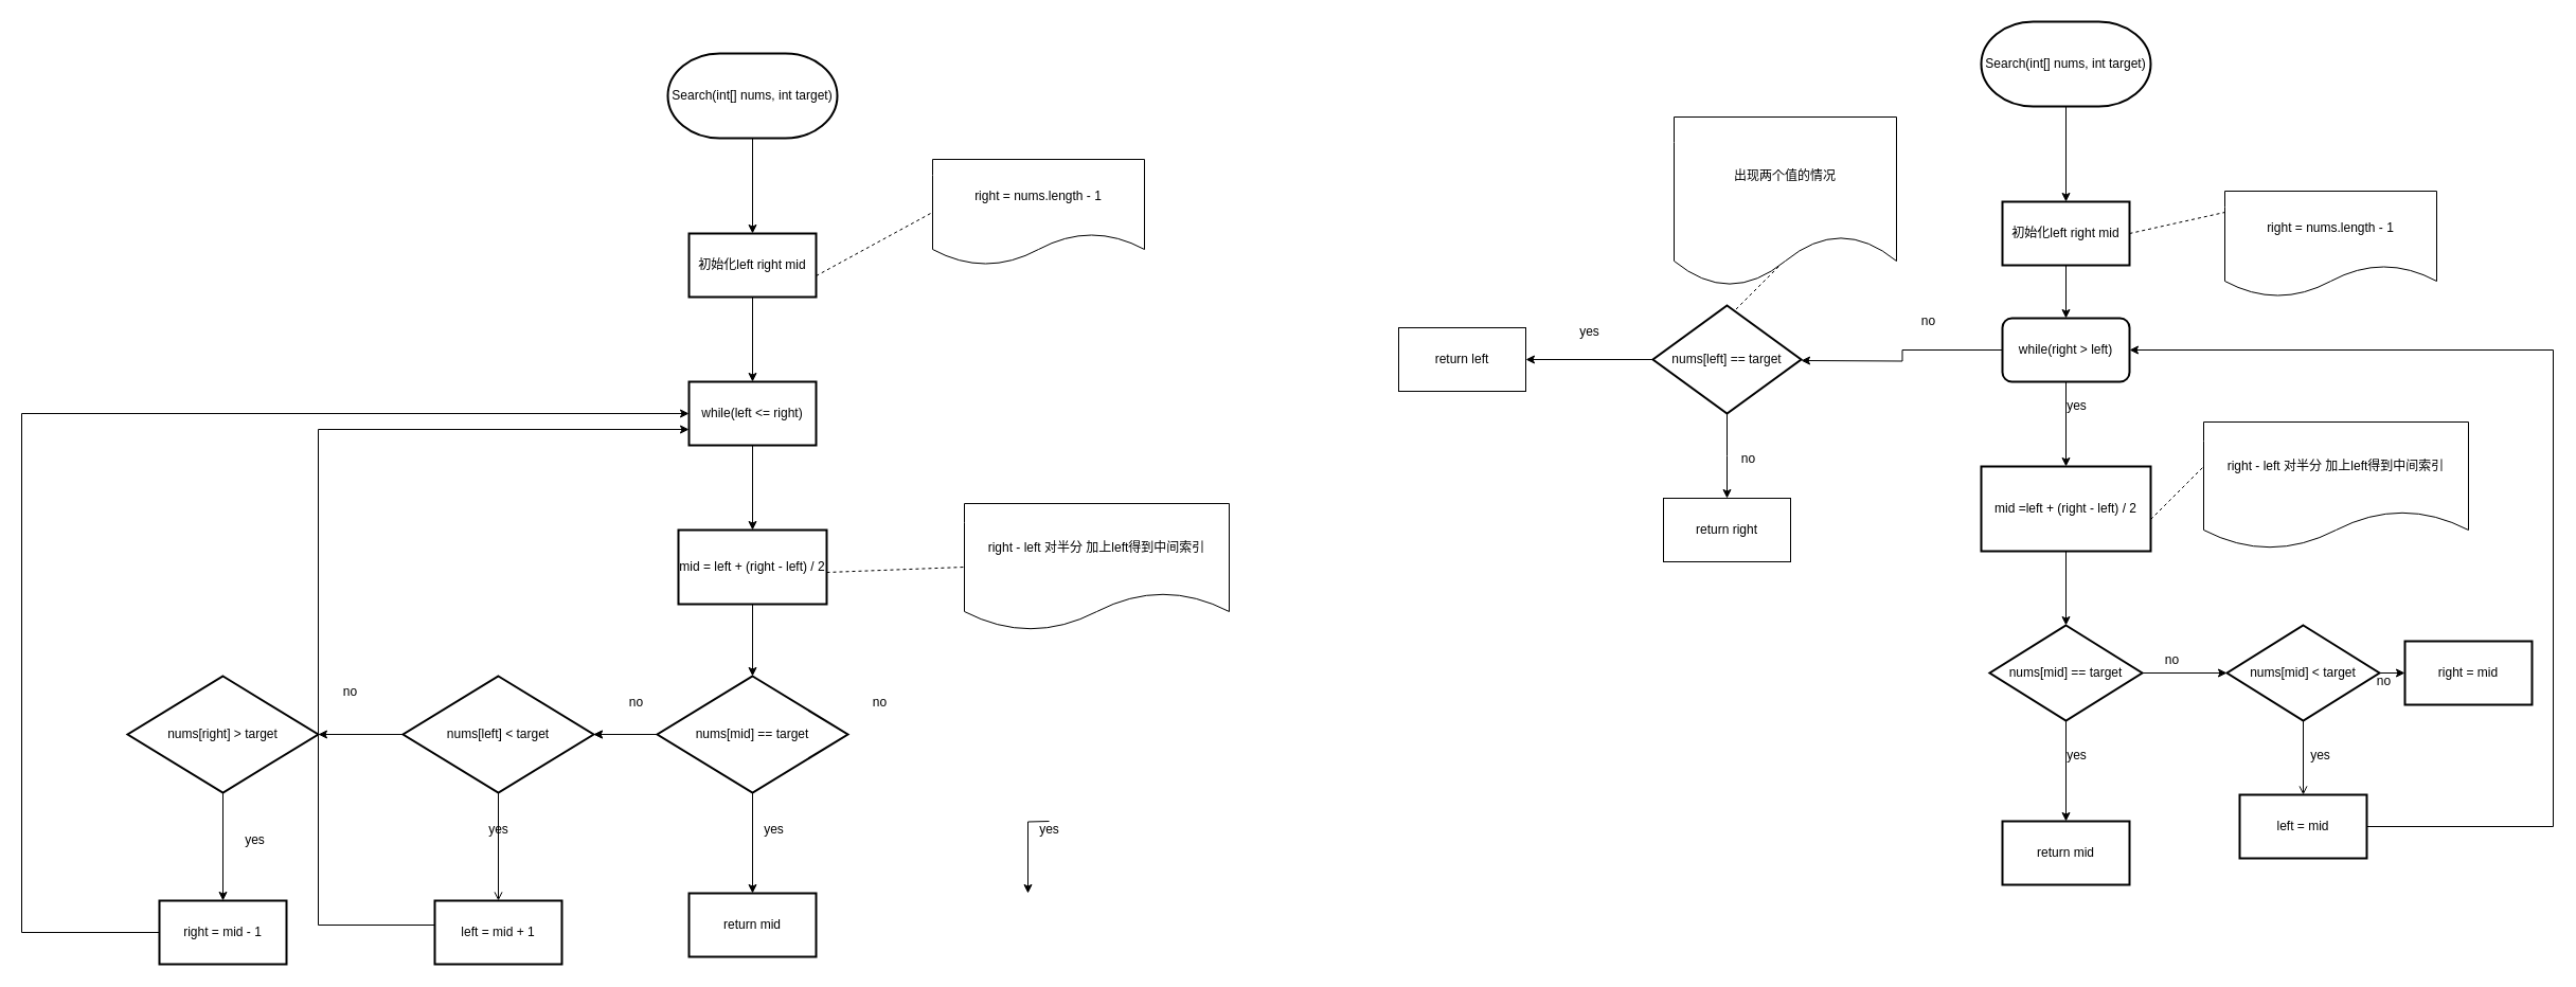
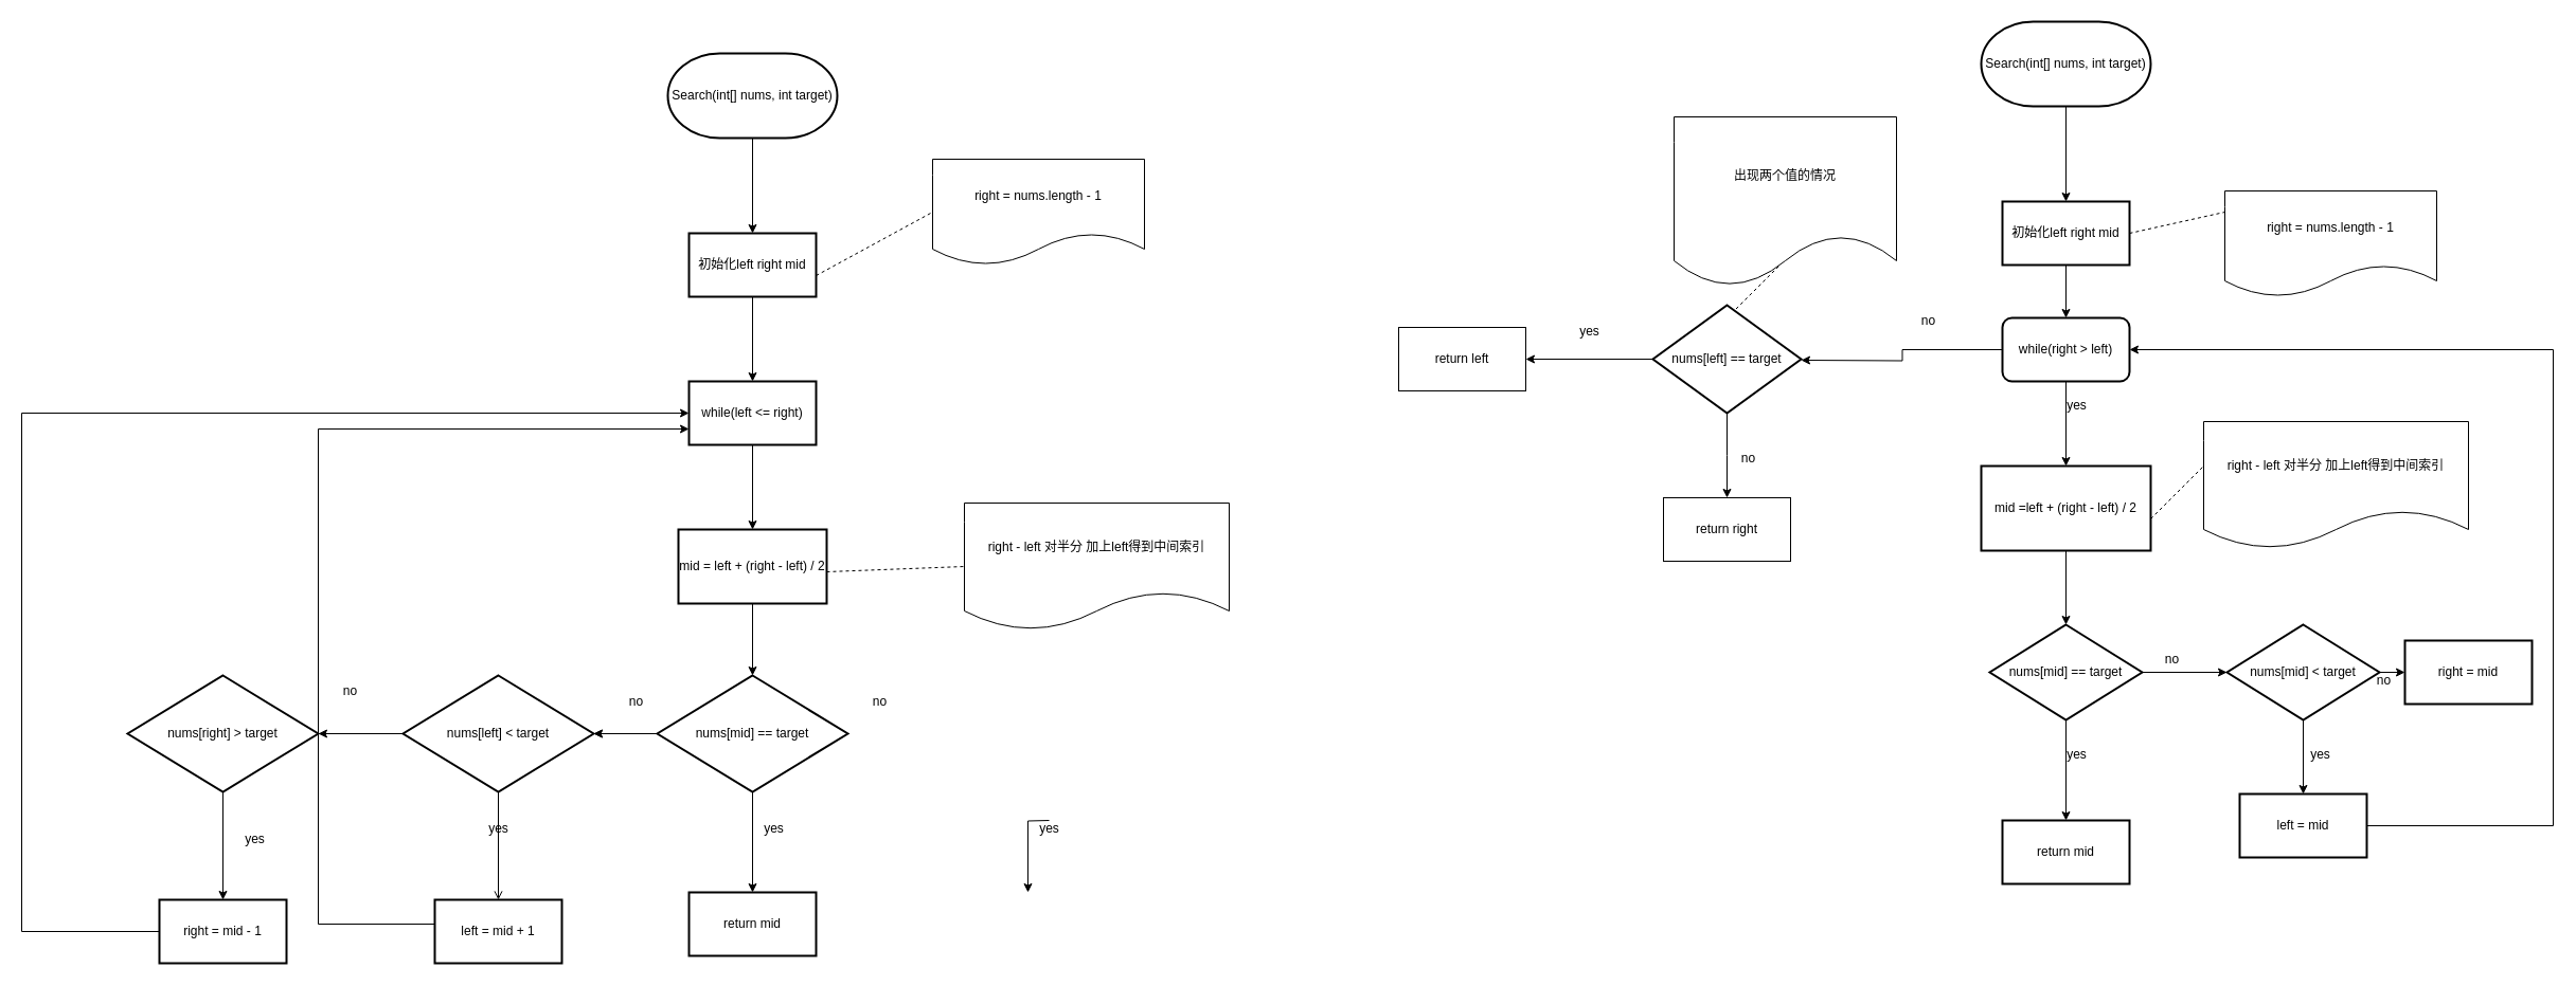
  <mxCell id="0" />
  <mxCell id="1" parent="0" />
  <mxCell id="2" value="" style="edgeStyle=orthogonalEdgeStyle;rounded=0;orthogonalLoop=1;jettySize=auto;html=1;" edge="1" parent="1" source="3" target="5"><mxGeometry relative="1" as="geometry" /></mxCell>
  <mxCell id="3" value="Search(int[] nums, int target)" style="strokeWidth=2;html=1;shape=mxgraph.flowchart.terminator;whiteSpace=wrap;" vertex="1" parent="1"><mxGeometry x="1870" y="20" width="160" height="80" as="geometry" /></mxCell>
  <mxCell id="4" value="" style="edgeStyle=orthogonalEdgeStyle;rounded=0;orthogonalLoop=1;jettySize=auto;html=1;" edge="1" parent="1" source="5" target="9"><mxGeometry relative="1" as="geometry" /></mxCell>
  <mxCell id="5" value="初始化left right mid" style="whiteSpace=wrap;html=1;strokeWidth=2;" vertex="1" parent="1"><mxGeometry x="1890" y="190" width="120" height="60" as="geometry" /></mxCell>
  <mxCell id="6" value="" style="endArrow=none;dashed=1;html=1;rounded=0;entryX=0;entryY=0;entryDx=0;entryDy=40;entryPerimeter=0;" edge="1" parent="1"><mxGeometry width="50" height="50" relative="1" as="geometry"><mxPoint x="2010" y="220" as="sourcePoint" /><mxPoint x="2100" y="200" as="targetPoint" /></mxGeometry></mxCell>
  <mxCell id="7" value="" style="edgeStyle=orthogonalEdgeStyle;rounded=0;orthogonalLoop=1;jettySize=auto;html=1;" edge="1" parent="1" source="9" target="11"><mxGeometry relative="1" as="geometry" /></mxCell>
  <mxCell id="8" value="" style="edgeStyle=orthogonalEdgeStyle;rounded=0;orthogonalLoop=1;jettySize=auto;html=1;" edge="1" parent="1" source="9"><mxGeometry relative="1" as="geometry"><mxPoint x="1700" y="340" as="targetPoint" /></mxGeometry></mxCell>
  <mxCell id="9" value="while(right &amp;gt; left)" style="whiteSpace=wrap;html=1;strokeWidth=2;rounded=1;" vertex="1" parent="1"><mxGeometry x="1890" y="300" width="120" height="60" as="geometry" /></mxCell>
  <mxCell id="10" value="" style="edgeStyle=orthogonalEdgeStyle;rounded=0;orthogonalLoop=1;jettySize=auto;html=1;" edge="1" parent="1" source="11" target="17"><mxGeometry relative="1" as="geometry" /></mxCell>
  <mxCell id="11" value="mid =left + (right - left) / 2" style="whiteSpace=wrap;html=1;strokeWidth=2;" vertex="1" parent="1"><mxGeometry x="1870" y="440" width="160" height="80" as="geometry" /></mxCell>
  <mxCell id="12" value="" style="endArrow=none;dashed=1;html=1;rounded=0;" edge="1" parent="1"><mxGeometry width="50" height="50" relative="1" as="geometry"><mxPoint x="2030" y="490" as="sourcePoint" /><mxPoint x="2080" y="440" as="targetPoint" /></mxGeometry></mxCell>
  <mxCell id="13" value="right - left 对半分 加上left得到中间索引" style="shape=document;whiteSpace=wrap;html=1;boundedLbl=1;" vertex="1" parent="1"><mxGeometry x="2080" y="398" width="250" height="120" as="geometry" /></mxCell>
  <mxCell id="14" value="right = nums.length - 1" style="shape=document;whiteSpace=wrap;html=1;boundedLbl=1;" vertex="1" parent="1"><mxGeometry x="2100" y="180" width="200" height="100" as="geometry" /></mxCell>
  <mxCell id="15" value="" style="edgeStyle=orthogonalEdgeStyle;rounded=0;orthogonalLoop=1;jettySize=auto;html=1;" edge="1" parent="1" source="17" target="18"><mxGeometry relative="1" as="geometry" /></mxCell>
  <mxCell id="16" value="" style="edgeStyle=orthogonalEdgeStyle;rounded=0;orthogonalLoop=1;jettySize=auto;html=1;" edge="1" parent="1" source="17" target="22"><mxGeometry relative="1" as="geometry" /></mxCell>
  <mxCell id="17" value="nums[mid] == target" style="rhombus;whiteSpace=wrap;html=1;strokeWidth=2;" vertex="1" parent="1"><mxGeometry x="1878" y="590" width="144" height="90" as="geometry" /></mxCell>
  <mxCell id="18" value="return mid" style="whiteSpace=wrap;html=1;strokeWidth=2;" vertex="1" parent="1"><mxGeometry x="1890" y="775" width="120" height="60" as="geometry" /></mxCell>
  <mxCell id="19" value="yes" style="text;html=1;align=center;verticalAlign=middle;resizable=0;points=[];autosize=1;strokeColor=none;fillColor=none;" vertex="1" parent="1"><mxGeometry x="1940" y="698" width="40" height="30" as="geometry" /></mxCell>
- <mxCell id="20" value="" style="edgeStyle=orthogonalEdgeStyle;rounded=0;orthogonalLoop=1;jettySize=auto;html=1;endArrow=open;" edge="1" parent="1" source="22" target="25"><mxGeometry relative="1" as="geometry" /></mxCell>
+ <mxCell id="20" value="" style="edgeStyle=orthogonalEdgeStyle;rounded=0;orthogonalLoop=1;jettySize=auto;html=1;" edge="1" parent="1" source="22" target="25"><mxGeometry relative="1" as="geometry" /></mxCell>
  <mxCell id="21" value="" style="edgeStyle=orthogonalEdgeStyle;rounded=0;orthogonalLoop=1;jettySize=auto;html=1;" edge="1" parent="1" source="22" target="27"><mxGeometry relative="1" as="geometry" /></mxCell>
  <mxCell id="22" value="nums[mid] &amp;lt; target" style="rhombus;whiteSpace=wrap;html=1;strokeWidth=2;" vertex="1" parent="1"><mxGeometry x="2102" y="590" width="144" height="90" as="geometry" /></mxCell>
  <mxCell id="23" value="no" style="text;html=1;align=center;verticalAlign=middle;resizable=0;points=[];autosize=1;strokeColor=none;fillColor=none;" vertex="1" parent="1"><mxGeometry x="2030" y="608" width="40" height="30" as="geometry" /></mxCell>
  <mxCell id="24" style="edgeStyle=orthogonalEdgeStyle;rounded=0;orthogonalLoop=1;jettySize=auto;html=1;entryX=1;entryY=0.5;entryDx=0;entryDy=0;" edge="1" parent="1" source="25" target="9"><mxGeometry relative="1" as="geometry"><Array as="points"><mxPoint x="2410" y="780" /><mxPoint x="2410" y="330" /></Array></mxGeometry></mxCell>
  <mxCell id="25" value="left = mid" style="whiteSpace=wrap;html=1;strokeWidth=2;" vertex="1" parent="1"><mxGeometry x="2114" y="750" width="120" height="60" as="geometry" /></mxCell>
  <mxCell id="26" value="yes" style="text;html=1;align=center;verticalAlign=middle;resizable=0;points=[];autosize=1;strokeColor=none;fillColor=none;" vertex="1" parent="1"><mxGeometry x="2170" y="698" width="40" height="30" as="geometry" /></mxCell>
  <mxCell id="27" value="right = mid" style="whiteSpace=wrap;html=1;strokeWidth=2;" vertex="1" parent="1"><mxGeometry x="2270" y="605" width="120" height="60" as="geometry" /></mxCell>
  <mxCell id="28" value="no" style="text;html=1;align=center;verticalAlign=middle;resizable=0;points=[];autosize=1;strokeColor=none;fillColor=none;" vertex="1" parent="1"><mxGeometry x="2230" y="628" width="40" height="30" as="geometry" /></mxCell>
  <mxCell id="29" value="yes" style="text;html=1;align=center;verticalAlign=middle;resizable=0;points=[];autosize=1;strokeColor=none;fillColor=none;" vertex="1" parent="1"><mxGeometry x="1940" y="368" width="40" height="30" as="geometry" /></mxCell>
  <mxCell id="30" value="no" style="text;html=1;align=center;verticalAlign=middle;resizable=0;points=[];autosize=1;strokeColor=none;fillColor=none;" vertex="1" parent="1"><mxGeometry x="1800" y="288" width="40" height="30" as="geometry" /></mxCell>
  <mxCell id="31" value="" style="endArrow=none;dashed=1;html=1;rounded=0;" edge="1" parent="1"><mxGeometry width="50" height="50" relative="1" as="geometry"><mxPoint x="1630" y="300" as="sourcePoint" /><mxPoint x="1680" y="250" as="targetPoint" /></mxGeometry></mxCell>
  <mxCell id="32" value="出现两个值的情况" style="shape=document;whiteSpace=wrap;html=1;boundedLbl=1;" vertex="1" parent="1"><mxGeometry x="1580" y="110" width="210" height="160" as="geometry" /></mxCell>
  <mxCell id="33" style="edgeStyle=orthogonalEdgeStyle;rounded=0;orthogonalLoop=1;jettySize=auto;html=1;" edge="1" parent="1" source="35"><mxGeometry relative="1" as="geometry"><mxPoint x="1440" y="339" as="targetPoint" /></mxGeometry></mxCell>
  <mxCell id="34" value="" style="edgeStyle=orthogonalEdgeStyle;rounded=0;orthogonalLoop=1;jettySize=auto;html=1;" edge="1" parent="1" source="35"><mxGeometry relative="1" as="geometry"><mxPoint x="1630" y="470" as="targetPoint" /></mxGeometry></mxCell>
  <mxCell id="35" value="nums[left] == target" style="strokeWidth=2;html=1;shape=mxgraph.flowchart.decision;whiteSpace=wrap;" vertex="1" parent="1"><mxGeometry x="1560" y="288" width="140" height="102" as="geometry" /></mxCell>
  <mxCell id="36" value="yes" style="text;html=1;align=center;verticalAlign=middle;resizable=0;points=[];autosize=1;strokeColor=none;fillColor=none;" vertex="1" parent="1"><mxGeometry x="1480" y="298" width="40" height="30" as="geometry" /></mxCell>
  <mxCell id="37" value="return left" style="rounded=0;whiteSpace=wrap;html=1;" vertex="1" parent="1"><mxGeometry x="1320" y="309" width="120" height="60" as="geometry" /></mxCell>
  <mxCell id="38" value="no" style="text;html=1;align=center;verticalAlign=middle;resizable=0;points=[];autosize=1;strokeColor=none;fillColor=none;" vertex="1" parent="1"><mxGeometry x="1630" y="418" width="40" height="30" as="geometry" /></mxCell>
  <mxCell id="39" value="return right" style="rounded=0;whiteSpace=wrap;html=1;" vertex="1" parent="1"><mxGeometry x="1570" y="470" width="120" height="60" as="geometry" /></mxCell>
  <mxCell id="40" value="" style="edgeStyle=orthogonalEdgeStyle;rounded=0;orthogonalLoop=1;jettySize=auto;html=1;" edge="1" parent="1" source="41" target="43"><mxGeometry relative="1" as="geometry" /></mxCell>
  <mxCell id="41" value="Search(int[] nums, int target)" style="strokeWidth=2;html=1;shape=mxgraph.flowchart.terminator;whiteSpace=wrap;" vertex="1" parent="1"><mxGeometry x="630" y="50" width="160" height="80" as="geometry" /></mxCell>
  <mxCell id="42" value="" style="edgeStyle=orthogonalEdgeStyle;rounded=0;orthogonalLoop=1;jettySize=auto;html=1;" edge="1" parent="1" source="43" target="47"><mxGeometry relative="1" as="geometry" /></mxCell>
  <mxCell id="43" value="初始化left right mid" style="whiteSpace=wrap;html=1;strokeWidth=2;" vertex="1" parent="1"><mxGeometry x="650" y="220" width="120" height="60" as="geometry" /></mxCell>
  <mxCell id="44" value="right = nums.length - 1" style="shape=document;whiteSpace=wrap;html=1;boundedLbl=1;" vertex="1" parent="1"><mxGeometry x="880" y="150" width="200" height="100" as="geometry" /></mxCell>
  <mxCell id="45" value="" style="endArrow=none;dashed=1;html=1;rounded=0;entryX=0;entryY=0.5;entryDx=0;entryDy=0;" edge="1" parent="1" target="44"><mxGeometry width="50" height="50" relative="1" as="geometry"><mxPoint x="770" y="260" as="sourcePoint" /><mxPoint x="820" y="210" as="targetPoint" /></mxGeometry></mxCell>
  <mxCell id="46" value="" style="edgeStyle=orthogonalEdgeStyle;rounded=0;orthogonalLoop=1;jettySize=auto;html=1;" edge="1" parent="1" source="47" target="53"><mxGeometry relative="1" as="geometry" /></mxCell>
  <mxCell id="47" value="while(left &amp;lt;= right)" style="whiteSpace=wrap;html=1;strokeWidth=2;" vertex="1" parent="1"><mxGeometry x="650" y="360" width="120" height="60" as="geometry" /></mxCell>
  <mxCell id="48" value="" style="edgeStyle=orthogonalEdgeStyle;rounded=0;orthogonalLoop=1;jettySize=auto;html=1;" edge="1" parent="1" source="51" target="56"><mxGeometry relative="1" as="geometry" /></mxCell>
  <mxCell id="49" value="" style="edgeStyle=orthogonalEdgeStyle;rounded=0;orthogonalLoop=1;jettySize=auto;html=1;" edge="1" parent="1" source="51" target="59"><mxGeometry relative="1" as="geometry" /></mxCell>
  <mxCell id="50" value="" style="edgeStyle=orthogonalEdgeStyle;rounded=0;orthogonalLoop=1;jettySize=auto;html=1;" edge="1" parent="1" source="51" target="59"><mxGeometry relative="1" as="geometry" /></mxCell>
  <mxCell id="51" value="nums[mid] == target" style="rhombus;whiteSpace=wrap;html=1;strokeWidth=2;" vertex="1" parent="1"><mxGeometry x="620" y="638" width="180" height="110" as="geometry" /></mxCell>
  <mxCell id="52" style="edgeStyle=orthogonalEdgeStyle;rounded=0;orthogonalLoop=1;jettySize=auto;html=1;entryX=0.5;entryY=0;entryDx=0;entryDy=0;" edge="1" parent="1" source="53" target="51"><mxGeometry relative="1" as="geometry" /></mxCell>
  <mxCell id="53" value="mid = left + (right - left) / 2" style="whiteSpace=wrap;html=1;strokeWidth=2;" vertex="1" parent="1"><mxGeometry x="640" y="500" width="140" height="70" as="geometry" /></mxCell>
  <mxCell id="54" value="right - left 对半分 加上left得到中间索引" style="shape=document;whiteSpace=wrap;html=1;boundedLbl=1;" vertex="1" parent="1"><mxGeometry x="910" y="475" width="250" height="120" as="geometry" /></mxCell>
  <mxCell id="55" value="" style="endArrow=none;dashed=1;html=1;rounded=0;entryX=0;entryY=0.5;entryDx=0;entryDy=0;" edge="1" parent="1" target="54"><mxGeometry width="50" height="50" relative="1" as="geometry"><mxPoint x="780" y="540" as="sourcePoint" /><mxPoint x="830" y="490" as="targetPoint" /></mxGeometry></mxCell>
  <mxCell id="56" value="return mid" style="whiteSpace=wrap;html=1;strokeWidth=2;" vertex="1" parent="1"><mxGeometry x="650" y="843" width="120" height="60" as="geometry" /></mxCell>
  <mxCell id="57" value="" style="edgeStyle=orthogonalEdgeStyle;rounded=0;orthogonalLoop=1;jettySize=auto;html=1;endArrow=open;" edge="1" parent="1" source="59" target="61"><mxGeometry relative="1" as="geometry" /></mxCell>
  <mxCell id="58" value="" style="edgeStyle=orthogonalEdgeStyle;rounded=0;orthogonalLoop=1;jettySize=auto;html=1;" edge="1" parent="1" source="59" target="69"><mxGeometry relative="1" as="geometry" /></mxCell>
  <mxCell id="59" value="nums[left] &amp;lt; target" style="rhombus;whiteSpace=wrap;html=1;strokeWidth=2;" vertex="1" parent="1"><mxGeometry x="380" y="638" width="180" height="110" as="geometry" /></mxCell>
  <mxCell id="60" style="edgeStyle=orthogonalEdgeStyle;rounded=0;orthogonalLoop=1;jettySize=auto;html=1;entryX=0;entryY=0.75;entryDx=0;entryDy=0;" edge="1" parent="1" source="61" target="47"><mxGeometry relative="1" as="geometry"><Array as="points"><mxPoint x="300" y="873" /><mxPoint x="300" y="405" /></Array></mxGeometry></mxCell>
  <mxCell id="61" value="left = mid + 1" style="whiteSpace=wrap;html=1;strokeWidth=2;" vertex="1" parent="1"><mxGeometry x="410" y="850" width="120" height="60" as="geometry" /></mxCell>
  <mxCell id="62" value="yes" style="text;html=1;align=center;verticalAlign=middle;resizable=0;points=[];autosize=1;strokeColor=none;fillColor=none;" vertex="1" parent="1"><mxGeometry x="710" y="768" width="40" height="30" as="geometry" /></mxCell>
  <mxCell id="63" value="no" style="text;html=1;align=center;verticalAlign=middle;resizable=0;points=[];autosize=1;strokeColor=none;fillColor=none;" vertex="1" parent="1"><mxGeometry x="580" y="648" width="40" height="30" as="geometry" /></mxCell>
  <mxCell id="64" value="" style="edgeStyle=orthogonalEdgeStyle;rounded=0;orthogonalLoop=1;jettySize=auto;html=1;" edge="1" parent="1"><mxGeometry relative="1" as="geometry"><mxPoint x="990" y="775" as="sourcePoint" /><mxPoint x="970" y="843" as="targetPoint" /></mxGeometry></mxCell>
  <mxCell id="65" value="no" style="text;html=1;align=center;verticalAlign=middle;resizable=0;points=[];autosize=1;strokeColor=none;fillColor=none;" vertex="1" parent="1"><mxGeometry x="810" y="648" width="40" height="30" as="geometry" /></mxCell>
  <mxCell id="66" value="yes" style="text;html=1;align=center;verticalAlign=middle;resizable=0;points=[];autosize=1;strokeColor=none;fillColor=none;" vertex="1" parent="1"><mxGeometry x="970" y="768" width="40" height="30" as="geometry" /></mxCell>
  <mxCell id="67" value="yes" style="text;html=1;align=center;verticalAlign=middle;resizable=0;points=[];autosize=1;strokeColor=none;fillColor=none;" vertex="1" parent="1"><mxGeometry x="450" y="768" width="40" height="30" as="geometry" /></mxCell>
  <mxCell id="68" value="" style="edgeStyle=orthogonalEdgeStyle;rounded=0;orthogonalLoop=1;jettySize=auto;html=1;" edge="1" parent="1" source="69" target="71"><mxGeometry relative="1" as="geometry" /></mxCell>
  <mxCell id="69" value="nums[right] &amp;gt; target" style="rhombus;whiteSpace=wrap;html=1;strokeWidth=2;" vertex="1" parent="1"><mxGeometry x="120" y="638" width="180" height="110" as="geometry" /></mxCell>
  <mxCell id="70" style="edgeStyle=orthogonalEdgeStyle;rounded=0;orthogonalLoop=1;jettySize=auto;html=1;entryX=0;entryY=0.5;entryDx=0;entryDy=0;" edge="1" parent="1" source="71" target="47"><mxGeometry relative="1" as="geometry"><Array as="points"><mxPoint x="20" y="880" /><mxPoint x="20" y="390" /></Array></mxGeometry></mxCell>
  <mxCell id="71" value="right = mid - 1" style="whiteSpace=wrap;html=1;strokeWidth=2;" vertex="1" parent="1"><mxGeometry x="150" y="850" width="120" height="60" as="geometry" /></mxCell>
  <mxCell id="72" value="no" style="text;html=1;align=center;verticalAlign=middle;resizable=0;points=[];autosize=1;strokeColor=none;fillColor=none;" vertex="1" parent="1"><mxGeometry x="310" y="638" width="40" height="30" as="geometry" /></mxCell>
  <mxCell id="73" value="yes" style="text;html=1;align=center;verticalAlign=middle;resizable=0;points=[];autosize=1;strokeColor=none;fillColor=none;" vertex="1" parent="1"><mxGeometry x="220" y="778" width="40" height="30" as="geometry" /></mxCell>
